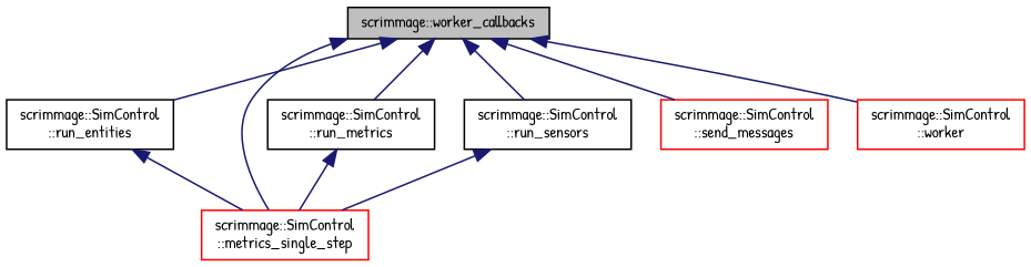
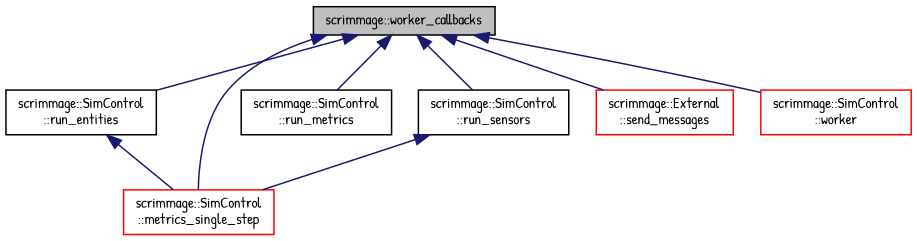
  digraph {
    fontname="Patrick Hand"
    rankdir=TB
    node [color=black fillcolor=white fontname="Patrick Hand" fontsize=10 shape=record style=filled]
    edge [color=midnightblue dir=back fontname="Patrick Hand" fontsize=10 labelfontname=Helvetica labelfontsize=10 style=solid]
    n1 [fillcolor=grey75 fontcolor=black height=0.2 label="scrimmage::worker_callbacks" width=0.4]
    n2 [height=0.2 label="scrimmage::SimControl\l::run_entities" width=0.4]
    n3 [color=red height=0.2 label="scrimmage::SimControl\l::metrics_single_step" width=0.4]
    n4 [height=0.2 label="scrimmage::SimControl\l::run_metrics" width=0.4]
    n5 [height=0.2 label="scrimmage::SimControl\l::run_sensors" width=0.4]
-   n6 [color=red height=0.2 label="scrimmage::SimControl\l::send_messages" width=0.4]
+   n6 [color=red height=0.2 label="scrimmage::External\l::send_messages" width=0.4]
    n7 [color=red height=0.2 label="scrimmage::SimControl\l::worker" width=0.4]
    n1 -> n2
    n1 -> n3
    n1 -> n4
    n1 -> n5
    n1 -> n6
    n1 -> n7
    n2 -> n3
-   n4 -> n3
    n5 -> n3
  }
